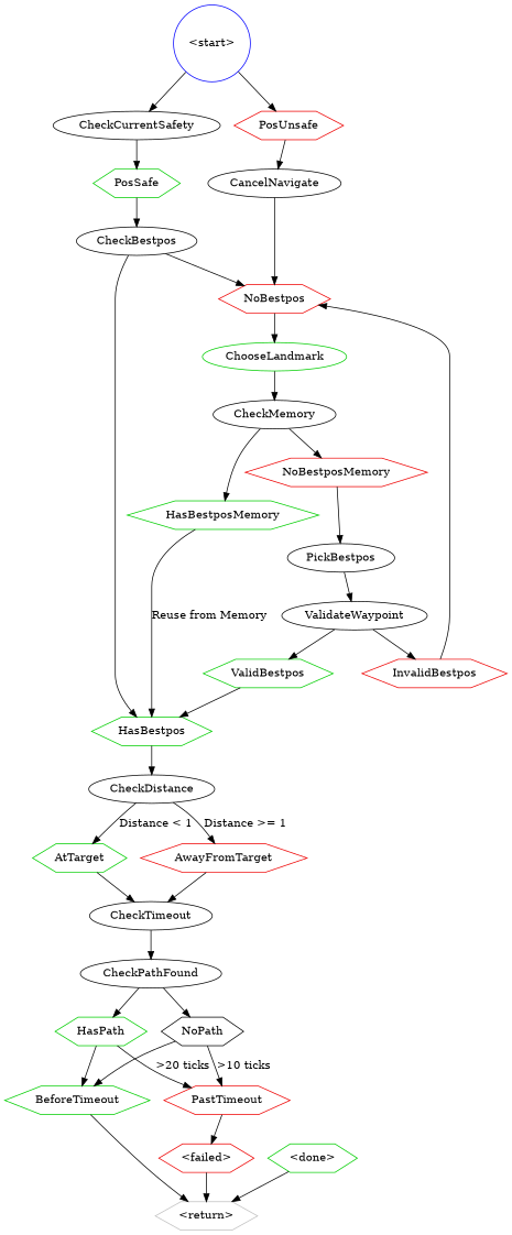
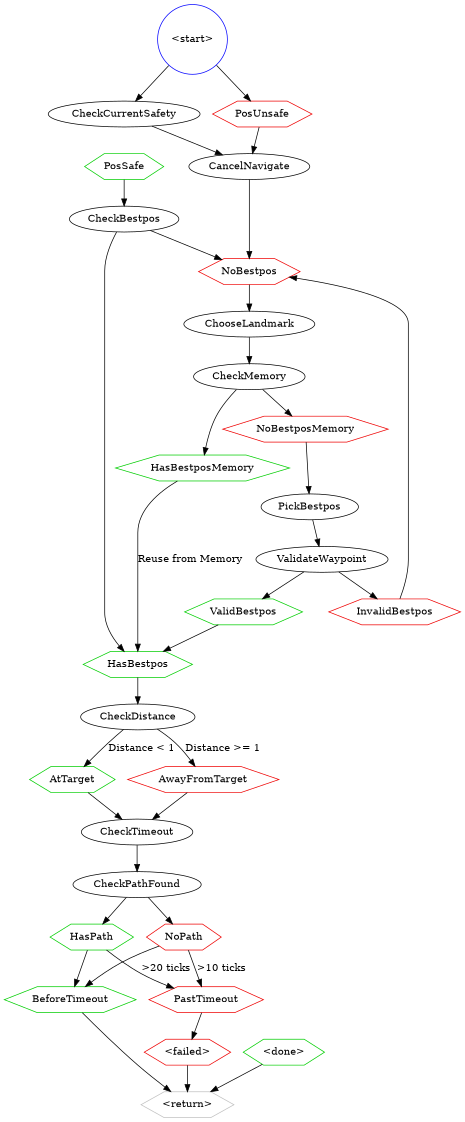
  digraph {
    node [shape=hexagon]
    "<start>" [color=blue shape=circle]
    CheckCurrentSafety [shape=""]
    PosUnsafe [color=red2]
    PosSafe [color=green3]
    NoBestpos [color=red2]
-   ChooseLandmark [color=green3 shape=""]
+   ChooseLandmark [shape=""]
    CancelNavigate [shape=""]
    CheckMemory [shape=""]
    HasBestposMemory [color=green3]
    NoBestposMemory [color=red2]
    HasBestpos [color=green3]
    CheckDistance [shape=""]
    CheckBestpos [shape=""]
    AtTarget [color=green3]
    CheckTimeout [shape=""]
    AwayFromTarget [color=red2]
    CheckPathFound [shape=""]
    HasPath [color=green3]
-   NoPath [color=black]
+   NoPath [color=red2]
    BeforeTimeout [color=green3]
    PastTimeout [color=red2]
    "<return>" [color=grey]
    "<failed>" [color=red2]
    "<done>" [color=green3]
    PickBestpos [shape=""]
    ValidateWaypoint [shape=""]
    ValidBestpos [color=green3]
    InvalidBestpos [color=red2]
    "<start>" -> CheckCurrentSafety
    "<start>" -> PosUnsafe
-   CheckCurrentSafety -> PosSafe
+   CheckCurrentSafety -> CancelNavigate
    PosUnsafe -> CancelNavigate
    PosSafe -> CheckBestpos
    NoBestpos -> ChooseLandmark
    ChooseLandmark -> CheckMemory
    CancelNavigate -> NoBestpos
    CheckMemory -> HasBestposMemory
    CheckMemory -> NoBestposMemory
    HasBestposMemory -> HasBestpos [label="Reuse from Memory"]
    NoBestposMemory -> PickBestpos
    HasBestpos -> CheckDistance
    CheckDistance -> AtTarget [label="Distance < 1"]
    CheckDistance -> AwayFromTarget [label="Distance >= 1"]
    CheckBestpos -> NoBestpos
    CheckBestpos -> HasBestpos
    AtTarget -> CheckTimeout
    CheckTimeout -> CheckPathFound
    AwayFromTarget -> CheckTimeout
    CheckPathFound -> HasPath
    CheckPathFound -> NoPath
    HasPath -> BeforeTimeout
    HasPath -> PastTimeout [label=">20 ticks"]
    NoPath -> BeforeTimeout
    NoPath -> PastTimeout [label=">10 ticks"]
    BeforeTimeout -> "<return>"
    PastTimeout -> "<failed>"
    "<failed>" -> "<return>"
    "<done>" -> "<return>"
    PickBestpos -> ValidateWaypoint
    ValidateWaypoint -> ValidBestpos
    ValidateWaypoint -> InvalidBestpos
    ValidBestpos -> HasBestpos
    InvalidBestpos -> NoBestpos
  }
